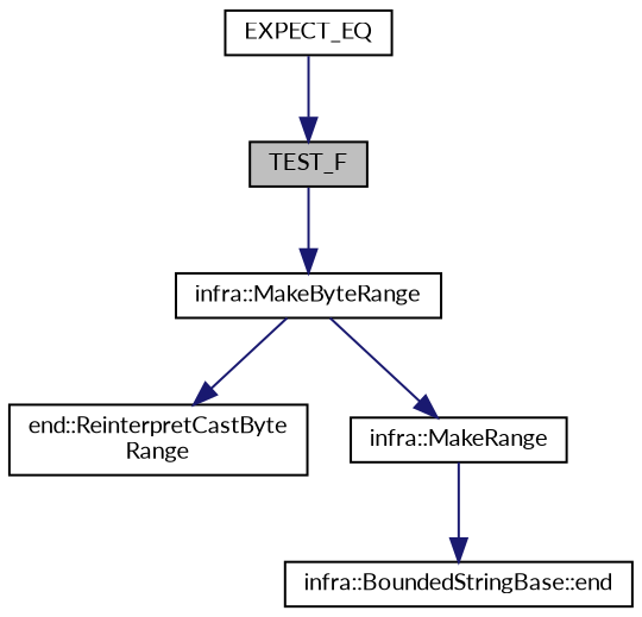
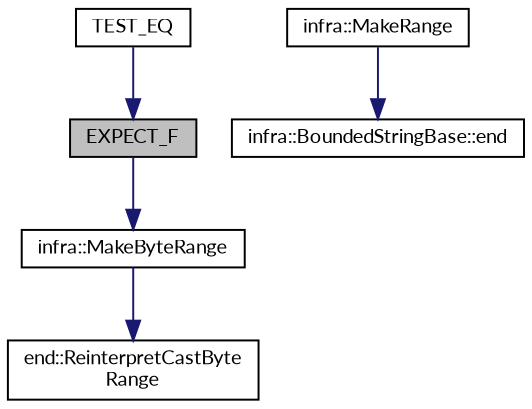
  digraph {
    fontname=Lato
    rankdir=TB
    node [color=black fillcolor=white fontname=Lato fontsize=10 shape=record style=filled]
    edge [color=midnightblue fontname=Lato fontsize=10 labelfontname=Helvetica labelfontsize=10 style=solid]
-   n1 [fillcolor=grey75 fontcolor=black height=0.2 label=TEST_F width=0.4]
+   n1 [fillcolor=grey75 fontcolor=black height=0.2 label=EXPECT_F width=0.4]
    n2 [height=0.2 label="infra::MakeByteRange" width=0.4]
-   n3 [height=0.2 label=EXPECT_EQ width=0.4]
+   n3 [height=0.2 label=TEST_EQ width=0.4]
    n4 [height=0.2 label="end::ReinterpretCastByte\lRange" width=0.4]
    n5 [height=0.2 label="infra::MakeRange" width=0.4]
    n6 [height=0.2 label="infra::BoundedStringBase::end" width=0.4]
    n1 -> n2
    n2 -> n4
-   n2 -> n5
    n3 -> n1
    n5 -> n6
  }
